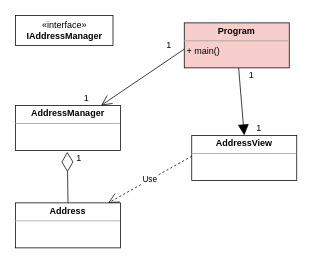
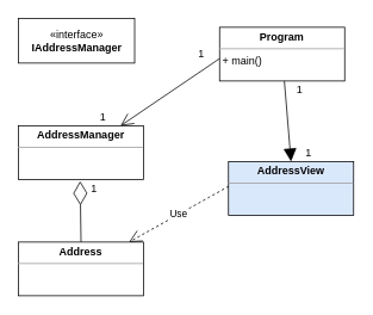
  <mxCell id="0" />
  <mxCell id="1" parent="0" />
- <mxCell id="2" value="«interface»&lt;br&gt;&lt;b&gt;IAddressManager&lt;/b&gt;" style="html=1;" parent="1" vertex="1"><mxGeometry x="20" y="20" width="130" height="40" as="geometry" /></mxCell>
+ <mxCell id="2" value="«interface»&lt;br&gt;&lt;b&gt;IAddressManager&lt;/b&gt;" style="html=1;" parent="1" vertex="1"><mxGeometry x="20" y="20" width="130" height="50" as="geometry" /></mxCell>
  <mxCell id="3" value="&lt;p style=&quot;margin: 0px ; margin-top: 4px ; text-align: center&quot;&gt;&lt;b&gt;AddressManager&lt;/b&gt;&lt;/p&gt;&lt;hr size=&quot;1&quot;&gt;&lt;div style=&quot;height: 2px&quot;&gt;&lt;/div&gt;" style="verticalAlign=top;align=left;overflow=fill;fontSize=12;fontFamily=Helvetica;html=1;" parent="1" vertex="1"><mxGeometry x="20" y="140" width="140" height="60" as="geometry" /></mxCell>
- <mxCell id="4" value="&lt;p style=&quot;margin: 0px ; margin-top: 4px ; text-align: center&quot;&gt;&lt;b&gt;AddressView&lt;/b&gt;&lt;/p&gt;&lt;hr size=&quot;1&quot;&gt;&lt;div style=&quot;height: 2px&quot;&gt;&lt;/div&gt;" style="verticalAlign=top;align=left;overflow=fill;fontSize=12;fontFamily=Helvetica;html=1;" parent="1" vertex="1"><mxGeometry x="255" y="180" width="140" height="60" as="geometry" /></mxCell>
- <mxCell id="5" value="&lt;p style=&quot;margin: 0px ; margin-top: 4px ; text-align: center&quot;&gt;&lt;b&gt;Program&lt;/b&gt;&lt;/p&gt;&lt;hr size=&quot;1&quot;&gt;&lt;div style=&quot;height: 2px&quot;&gt;&amp;nbsp;+ main()&lt;/div&gt;" style="verticalAlign=top;align=left;overflow=fill;fontSize=12;fontFamily=Helvetica;html=1;fillColor=#f8cecc;" parent="1" vertex="1"><mxGeometry x="245" y="30" width="140" height="60" as="geometry" /></mxCell>
+ <mxCell id="4" value="&lt;p style=&quot;margin: 0px ; margin-top: 4px ; text-align: center&quot;&gt;&lt;b&gt;AddressView&lt;/b&gt;&lt;/p&gt;&lt;hr size=&quot;1&quot;&gt;&lt;div style=&quot;height: 2px&quot;&gt;&lt;/div&gt;" style="verticalAlign=top;align=left;overflow=fill;fontSize=12;fontFamily=Helvetica;html=1;fillColor=#dae8fc;" parent="1" vertex="1"><mxGeometry x="255" y="180" width="140" height="60" as="geometry" /></mxCell>
+ <mxCell id="5" value="&lt;p style=&quot;margin: 0px ; margin-top: 4px ; text-align: center&quot;&gt;&lt;b&gt;Program&lt;/b&gt;&lt;/p&gt;&lt;hr size=&quot;1&quot;&gt;&lt;div style=&quot;height: 2px&quot;&gt;&amp;nbsp;+ main()&lt;/div&gt;" style="verticalAlign=top;align=left;overflow=fill;fontSize=12;fontFamily=Helvetica;html=1;" parent="1" vertex="1"><mxGeometry x="245" y="30" width="140" height="60" as="geometry" /></mxCell>
  <mxCell id="6" value="&lt;p style=&quot;margin: 0px ; margin-top: 4px ; text-align: center&quot;&gt;&lt;b&gt;Address&lt;/b&gt;&lt;/p&gt;&lt;hr size=&quot;1&quot;&gt;&lt;div style=&quot;height: 2px&quot;&gt;&lt;/div&gt;" style="verticalAlign=top;align=left;overflow=fill;fontSize=12;fontFamily=Helvetica;html=1;" parent="1" vertex="1"><mxGeometry x="20" y="270" width="140" height="60" as="geometry" /></mxCell>
  <mxCell id="7" value="" style="endArrow=diamondThin;endFill=0;endSize=24;html=1;exitX=0.5;exitY=0;exitDx=0;exitDy=0;" parent="1" source="6" edge="1"><mxGeometry width="160" relative="1" as="geometry"><mxPoint x="65" y="190" as="sourcePoint" /><mxPoint x="89" y="202" as="targetPoint" /></mxGeometry></mxCell>
  <mxCell id="8" value="1" style="text;html=1;strokeColor=none;fillColor=none;align=center;verticalAlign=middle;whiteSpace=wrap;rounded=0;" parent="1" vertex="1"><mxGeometry x="85" y="200" width="40" height="20" as="geometry" /></mxCell>
  <mxCell id="9" value="1" style="text;html=1;strokeColor=none;fillColor=none;align=center;verticalAlign=middle;whiteSpace=wrap;rounded=0;" parent="1" vertex="1"><mxGeometry x="95" y="120" width="40" height="20" as="geometry" /></mxCell>
  <mxCell id="10" value="1" style="text;html=1;strokeColor=none;fillColor=none;align=center;verticalAlign=middle;whiteSpace=wrap;rounded=0;" parent="1" vertex="1"><mxGeometry x="205" y="50" width="40" height="20" as="geometry" /></mxCell>
  <mxCell id="11" value="1" style="text;html=1;strokeColor=none;fillColor=none;align=center;verticalAlign=middle;whiteSpace=wrap;rounded=0;" parent="1" vertex="1"><mxGeometry x="315" y="90" width="40" height="20" as="geometry" /></mxCell>
  <mxCell id="12" value="1" style="text;html=1;strokeColor=none;fillColor=none;align=center;verticalAlign=middle;whiteSpace=wrap;rounded=0;" parent="1" vertex="1"><mxGeometry x="325" y="160" width="40" height="20" as="geometry" /></mxCell>
  <mxCell id="13" value="Use" style="endArrow=open;endSize=12;dashed=1;html=1;exitX=0.002;exitY=0.461;exitDx=0;exitDy=0;exitPerimeter=0;" parent="1" source="4" target="6" edge="1"><mxGeometry width="160" relative="1" as="geometry"><mxPoint x="155" y="160" as="sourcePoint" /><mxPoint x="315" y="160" as="targetPoint" /></mxGeometry></mxCell>
  <mxCell id="14" value="" style="endArrow=block;endFill=1;endSize=12;html=1;entryX=0.5;entryY=0;entryDx=0;entryDy=0;" parent="1" source="5" target="4" edge="1"><mxGeometry width="160" relative="1" as="geometry"><mxPoint x="155" y="160" as="sourcePoint" /><mxPoint x="315" y="160" as="targetPoint" /></mxGeometry></mxCell>
  <mxCell id="15" value="" style="endArrow=open;endFill=1;endSize=12;html=1;exitX=1;exitY=0.75;exitDx=0;exitDy=0;" parent="1" source="10" target="3" edge="1"><mxGeometry width="160" relative="1" as="geometry"><mxPoint x="155" y="160" as="sourcePoint" /><mxPoint x="315" y="160" as="targetPoint" /></mxGeometry></mxCell>
